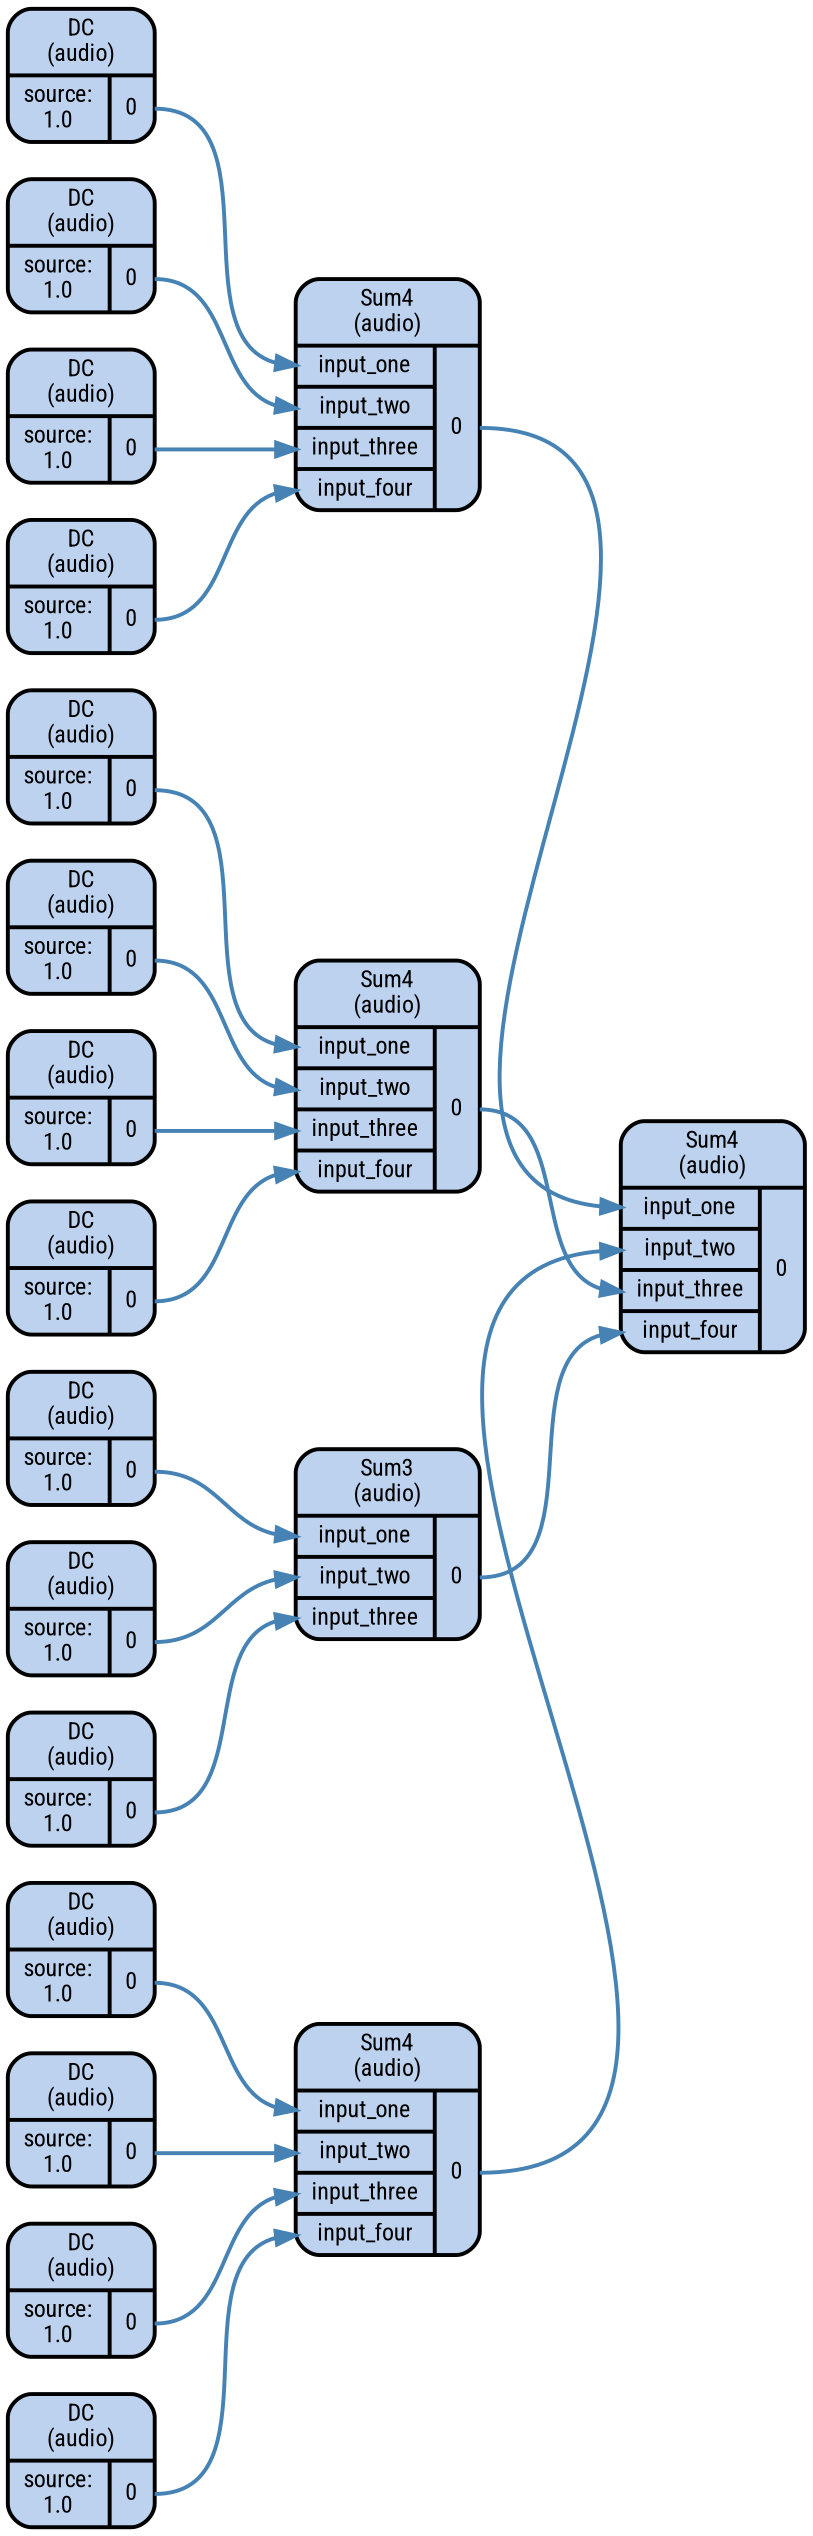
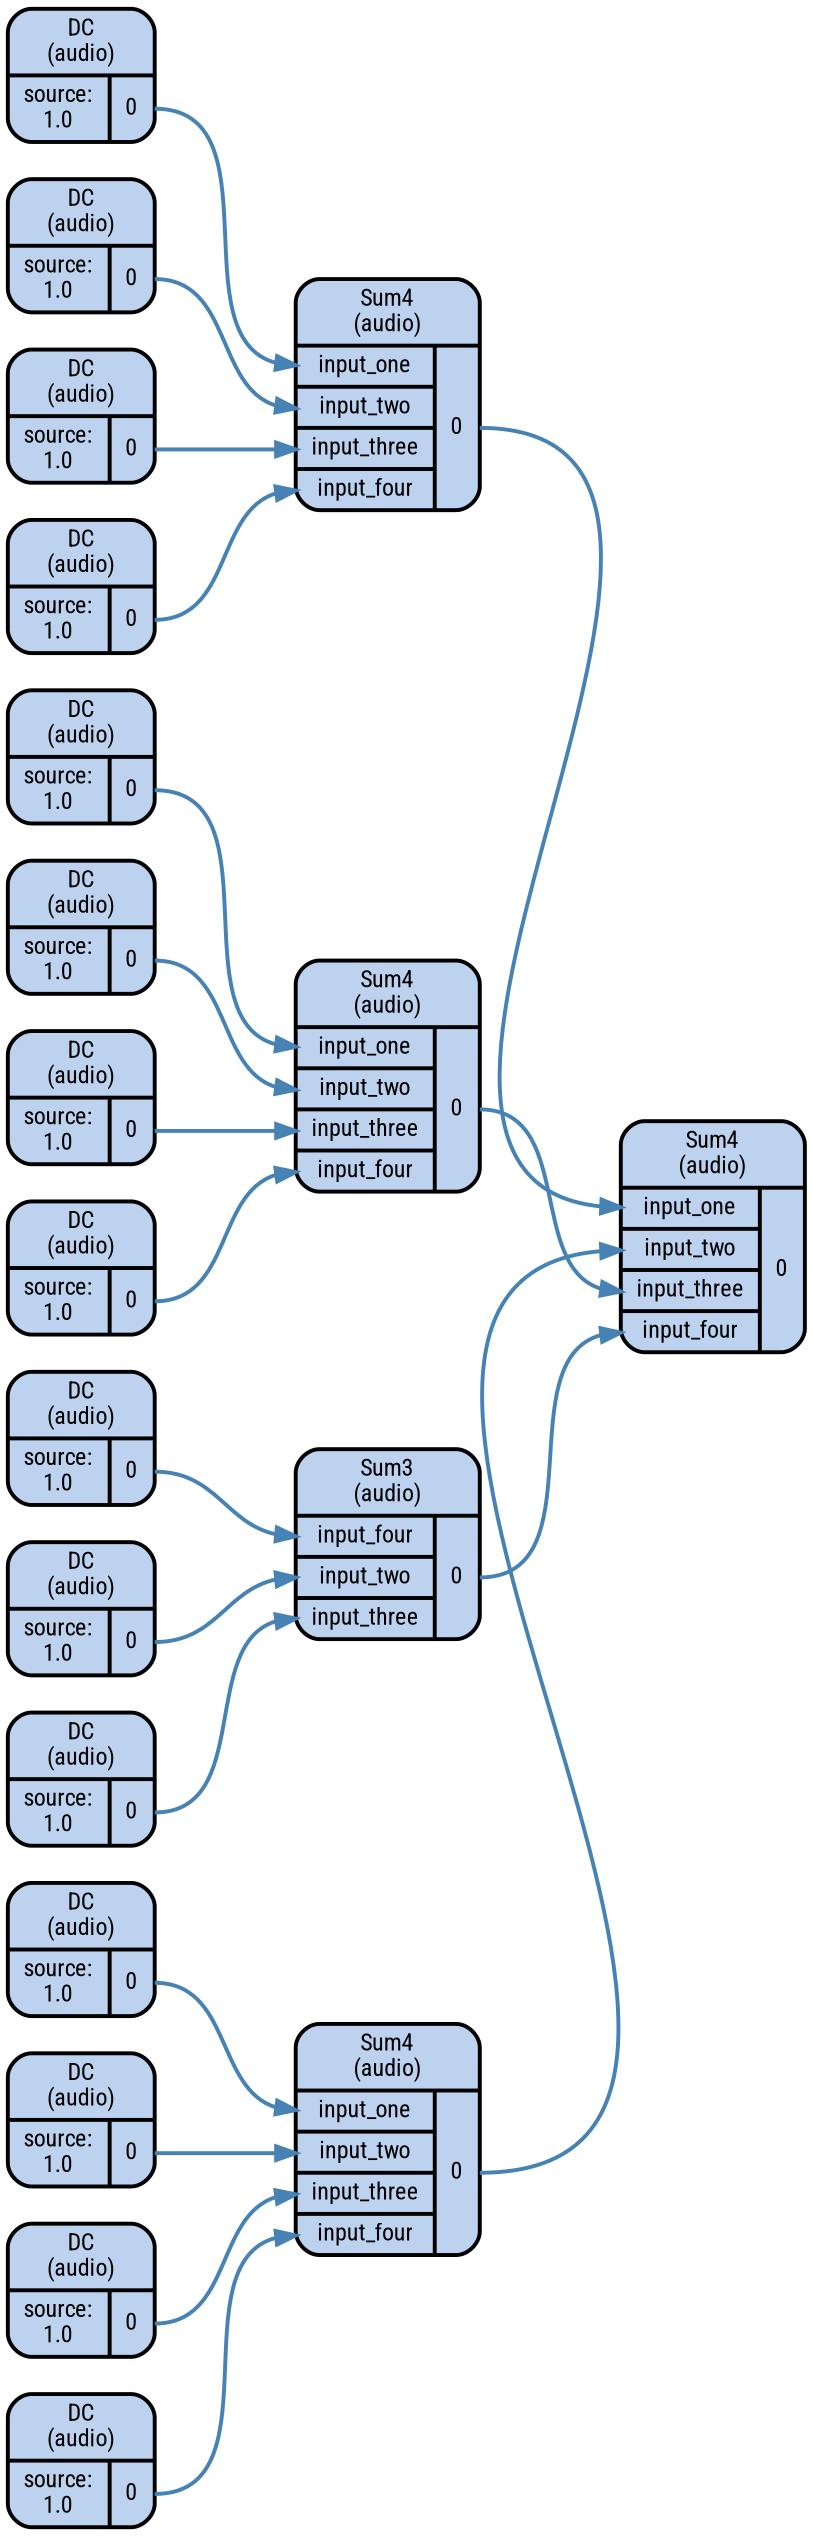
  digraph {
    color=lightslategrey
    fontname="Roboto Condensed"
    penwidth=2
    rankdir=LR
    ranksep=1
    splines=spline
    style="dotted, rounded"
    node [fillcolor=lightsteelblue2 fontname="Roboto Condensed" fontsize=12 penwidth=2 shape=Mrecord style="filled, rounded"]
    edge [color=steelblue headport="f_1_0_0:w" penwidth=2 tailport="f_1_1_0:e" fontname="Roboto Condensed"]
    n1 [label="<f_0> DC\n(audio) | { { <f_1_0_0> source:\n1.0 } | { <f_1_1_0> 0 } }"]
    n2 [label="<f_0> Sum4\n(audio) | { { <f_1_0_0> input_one | <f_1_0_1> input_two | <f_1_0_2> input_three | <f_1_0_3> input_four } | { <f_1_1_0> 0 } }"]
    n3 [label="<f_0> DC\n(audio) | { { <f_1_0_0> source:\n1.0 } | { <f_1_1_0> 0 } }"]
    n4 [label="<f_0> DC\n(audio) | { { <f_1_0_0> source:\n1.0 } | { <f_1_1_0> 0 } }"]
    n5 [label="<f_0> Sum4\n(audio) | { { <f_1_0_0> input_one | <f_1_0_1> input_two | <f_1_0_2> input_three | <f_1_0_3> input_four } | { <f_1_1_0> 0 } }"]
    n6 [label="<f_0> DC\n(audio) | { { <f_1_0_0> source:\n1.0 } | { <f_1_1_0> 0 } }"]
    n7 [label="<f_0> DC\n(audio) | { { <f_1_0_0> source:\n1.0 } | { <f_1_1_0> 0 } }"]
    n8 [label="<f_0> DC\n(audio) | { { <f_1_0_0> source:\n1.0 } | { <f_1_1_0> 0 } }"]
    n9 [label="<f_0> Sum4\n(audio) | { { <f_1_0_0> input_one | <f_1_0_1> input_two | <f_1_0_2> input_three | <f_1_0_3> input_four } | { <f_1_1_0> 0 } }"]
    n10 [label="<f_0> DC\n(audio) | { { <f_1_0_0> source:\n1.0 } | { <f_1_1_0> 0 } }"]
-   n11 [label="<f_0> Sum3\n(audio) | { { <f_1_0_0> input_one | <f_1_0_1> input_two | <f_1_0_2> input_three } | { <f_1_1_0> 0 } }"]
+   n11 [label="<f_0> Sum3\n(audio) | { { <f_1_0_0> input_four | <f_1_0_1> input_two | <f_1_0_2> input_three } | { <f_1_1_0> 0 } }"]
    n12 [label="<f_0> DC\n(audio) | { { <f_1_0_0> source:\n1.0 } | { <f_1_1_0> 0 } }"]
    n13 [label="<f_0> DC\n(audio) | { { <f_1_0_0> source:\n1.0 } | { <f_1_1_0> 0 } }"]
    n14 [label="<f_0> DC\n(audio) | { { <f_1_0_0> source:\n1.0 } | { <f_1_1_0> 0 } }"]
    n15 [label="<f_0> DC\n(audio) | { { <f_1_0_0> source:\n1.0 } | { <f_1_1_0> 0 } }"]
    n16 [label="<f_0> DC\n(audio) | { { <f_1_0_0> source:\n1.0 } | { <f_1_1_0> 0 } }"]
    n17 [label="<f_0> Sum4\n(audio) | { { <f_1_0_0> input_one | <f_1_0_1> input_two | <f_1_0_2> input_three | <f_1_0_3> input_four } | { <f_1_1_0> 0 } }"]
    n18 [label="<f_0> DC\n(audio) | { { <f_1_0_0> source:\n1.0 } | { <f_1_1_0> 0 } }"]
    n19 [label="<f_0> DC\n(audio) | { { <f_1_0_0> source:\n1.0 } | { <f_1_1_0> 0 } }"]
    n20 [label="<f_0> DC\n(audio) | { { <f_1_0_0> source:\n1.0 } | { <f_1_1_0> 0 } }"]
    n1 -> n2
    n2 -> n9
    n3 -> n2 [headport="f_1_0_1:w"]
    n4 -> n5
    n5 -> n9 [headport="f_1_0_2:w"]
    n6 -> n5 [headport="f_1_0_1:w"]
    n7 -> n5 [headport="f_1_0_2:w"]
    n8 -> n5 [headport="f_1_0_3:w"]
    n10 -> n11
    n11 -> n9 [headport="f_1_0_3:w"]
    n12 -> n11 [headport="f_1_0_1:w"]
    n13 -> n11 [headport="f_1_0_2:w"]
    n14 -> n2 [headport="f_1_0_2:w"]
    n15 -> n2 [headport="f_1_0_3:w"]
    n16 -> n17
    n17 -> n9 [headport="f_1_0_1:w"]
    n18 -> n17 [headport="f_1_0_1:w"]
    n19 -> n17 [headport="f_1_0_2:w"]
    n20 -> n17 [headport="f_1_0_3:w"]
  }
